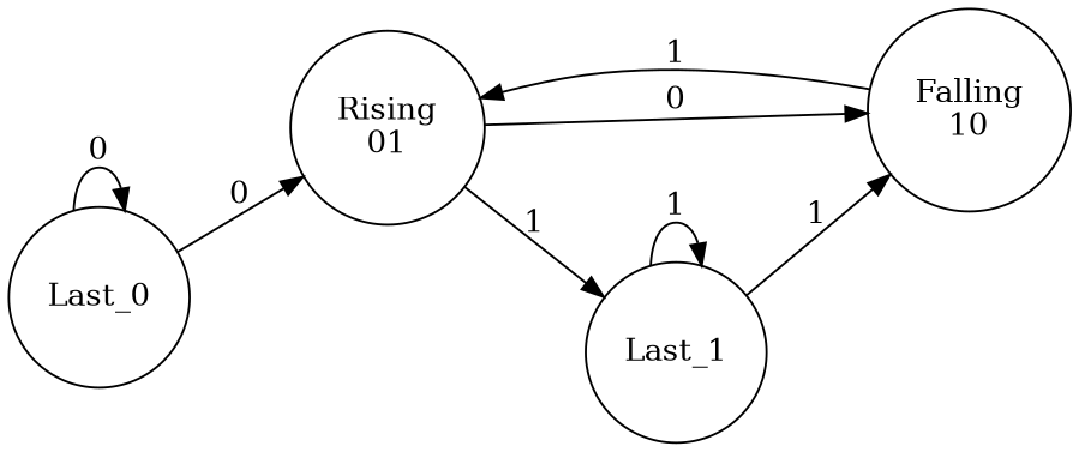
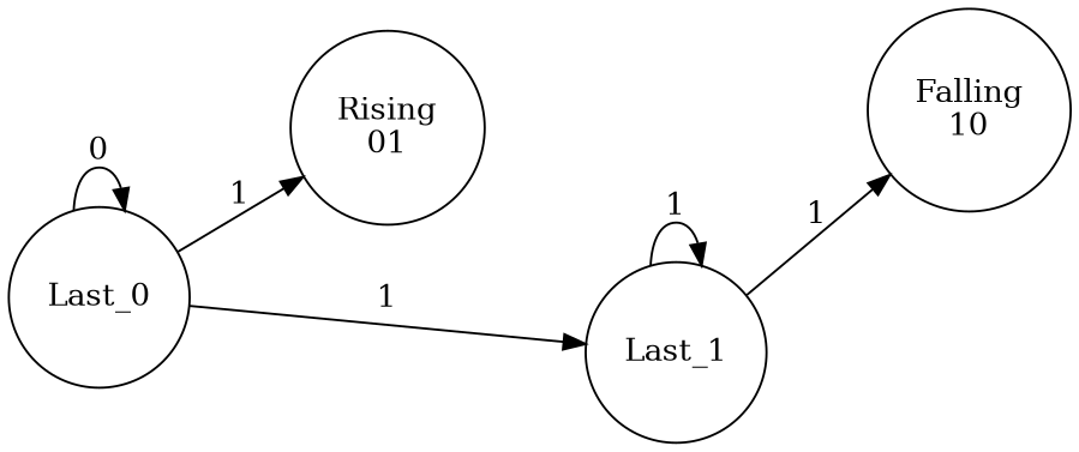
  digraph {
    rankdir=LR
    node [shape=circle]
    Last_0
    "Rising\n01"
    Last_1
    "Falling\n10"
    Last_0 -> Last_0 [label=0]
-   Last_0 -> "Rising\n01" [label=0]
-   "Rising\n01" -> Last_1 [label=1]
-   "Rising\n01" -> "Falling\n10" [label=0]
+   Last_0 -> "Rising\n01" [label=1]
+   Last_0 -> Last_1 [label=1]
    Last_1 -> Last_1 [label=1]
    Last_1 -> "Falling\n10" [label=1]
-   "Falling\n10" -> "Rising\n01" [label=1]
  }
